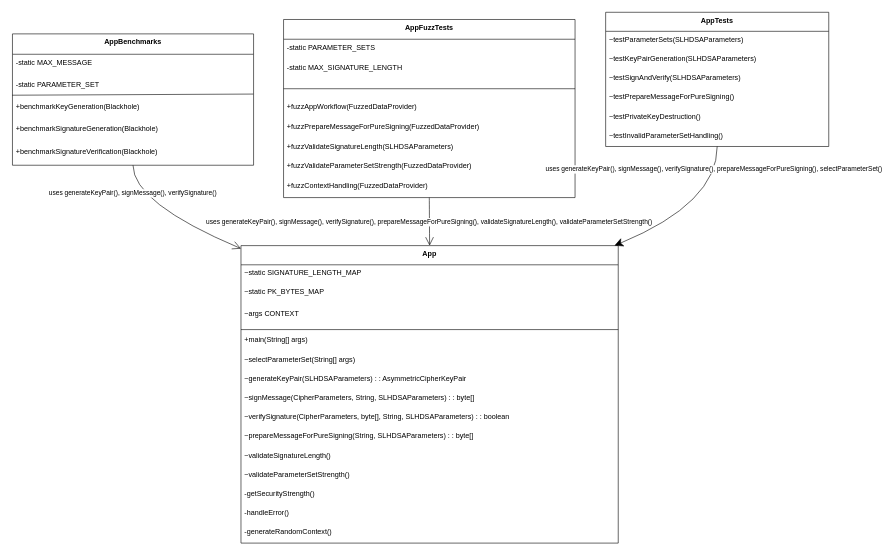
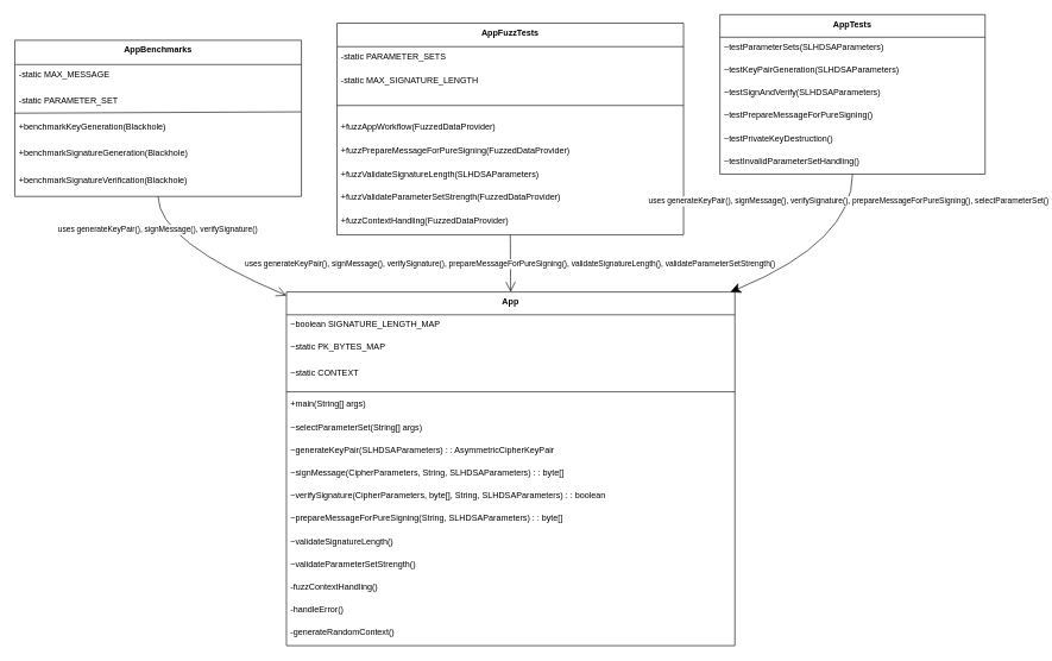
  <mxCell id="0" />
  <mxCell id="1" parent="0" />
  <mxCell id="2" value="App" style="swimlane;fontStyle=1;align=center;verticalAlign=top;childLayout=stackLayout;horizontal=1;startSize=32;horizontalStack=0;resizeParent=1;resizeParentMax=0;resizeLast=0;collapsible=0;marginBottom=0;" vertex="1" parent="1"><mxGeometry x="401" y="409" width="629" height="496" as="geometry" /></mxCell>
- <mxCell id="3" value="~static SIGNATURE_LENGTH_MAP" style="text;strokeColor=none;fillColor=none;align=left;verticalAlign=top;spacingLeft=4;spacingRight=4;overflow=hidden;rotatable=0;points=[[0,0.5],[1,0.5]];portConstraint=eastwest;" vertex="1" parent="2"><mxGeometry y="32" width="629" height="32" as="geometry" /></mxCell>
+ <mxCell id="3" value="~boolean SIGNATURE_LENGTH_MAP" style="text;strokeColor=none;fillColor=none;align=left;verticalAlign=top;spacingLeft=4;spacingRight=4;overflow=hidden;rotatable=0;points=[[0,0.5],[1,0.5]];portConstraint=eastwest;" vertex="1" parent="2"><mxGeometry y="32" width="629" height="32" as="geometry" /></mxCell>
  <mxCell id="4" value="~static PK_BYTES_MAP" style="text;strokeColor=none;fillColor=none;align=left;verticalAlign=top;spacingLeft=4;spacingRight=4;overflow=hidden;rotatable=0;points=[[0,0.5],[1,0.5]];portConstraint=eastwest;" vertex="1" parent="2"><mxGeometry y="64" width="629" height="36" as="geometry" /></mxCell>
- <mxCell id="5" value="~args CONTEXT" style="text;strokeColor=none;fillColor=none;align=left;verticalAlign=top;spacingLeft=4;spacingRight=4;overflow=hidden;rotatable=0;points=[[0,0.5],[1,0.5]];portConstraint=eastwest;" vertex="1" parent="2"><mxGeometry y="100" width="629" height="36" as="geometry" /></mxCell>
+ <mxCell id="5" value="~static CONTEXT" style="text;strokeColor=none;fillColor=none;align=left;verticalAlign=top;spacingLeft=4;spacingRight=4;overflow=hidden;rotatable=0;points=[[0,0.5],[1,0.5]];portConstraint=eastwest;" vertex="1" parent="2"><mxGeometry y="100" width="629" height="36" as="geometry" /></mxCell>
  <mxCell id="6" style="line;strokeWidth=1;fillColor=none;align=left;verticalAlign=middle;spacingTop=-1;spacingLeft=3;spacingRight=3;rotatable=0;labelPosition=right;points=[];portConstraint=eastwest;strokeColor=inherit;" vertex="1" parent="2"><mxGeometry y="136" width="629" height="8" as="geometry" /></mxCell>
  <mxCell id="7" value="+main(String[] args)" style="text;strokeColor=none;fillColor=none;align=left;verticalAlign=top;spacingLeft=4;spacingRight=4;overflow=hidden;rotatable=0;points=[[0,0.5],[1,0.5]];portConstraint=eastwest;" vertex="1" parent="2"><mxGeometry y="144" width="629" height="32" as="geometry" /></mxCell>
  <mxCell id="8" value="~selectParameterSet(String[] args)" style="text;strokeColor=none;fillColor=none;align=left;verticalAlign=top;spacingLeft=4;spacingRight=4;overflow=hidden;rotatable=0;points=[[0,0.5],[1,0.5]];portConstraint=eastwest;" vertex="1" parent="2"><mxGeometry y="176" width="629" height="32" as="geometry" /></mxCell>
  <mxCell id="9" value="~generateKeyPair(SLHDSAParameters) : : AsymmetricCipherKeyPair" style="text;strokeColor=none;fillColor=none;align=left;verticalAlign=top;spacingLeft=4;spacingRight=4;overflow=hidden;rotatable=0;points=[[0,0.5],[1,0.5]];portConstraint=eastwest;" vertex="1" parent="2"><mxGeometry y="208" width="629" height="32" as="geometry" /></mxCell>
  <mxCell id="10" value="~signMessage(CipherParameters, String, SLHDSAParameters) : : byte[]" style="text;strokeColor=none;fillColor=none;align=left;verticalAlign=top;spacingLeft=4;spacingRight=4;overflow=hidden;rotatable=0;points=[[0,0.5],[1,0.5]];portConstraint=eastwest;" vertex="1" parent="2"><mxGeometry y="240" width="629" height="32" as="geometry" /></mxCell>
  <mxCell id="11" value="~verifySignature(CipherParameters, byte[], String, SLHDSAParameters) : : boolean" style="text;strokeColor=none;fillColor=none;align=left;verticalAlign=top;spacingLeft=4;spacingRight=4;overflow=hidden;rotatable=0;points=[[0,0.5],[1,0.5]];portConstraint=eastwest;" vertex="1" parent="2"><mxGeometry y="272" width="629" height="32" as="geometry" /></mxCell>
  <mxCell id="12" value="~prepareMessageForPureSigning(String, SLHDSAParameters) : : byte[]" style="text;strokeColor=none;fillColor=none;align=left;verticalAlign=top;spacingLeft=4;spacingRight=4;overflow=hidden;rotatable=0;points=[[0,0.5],[1,0.5]];portConstraint=eastwest;" vertex="1" parent="2"><mxGeometry y="304" width="629" height="32" as="geometry" /></mxCell>
  <mxCell id="13" value="~validateSignatureLength()" style="text;strokeColor=none;fillColor=none;align=left;verticalAlign=top;spacingLeft=4;spacingRight=4;overflow=hidden;rotatable=0;points=[[0,0.5],[1,0.5]];portConstraint=eastwest;" vertex="1" parent="2"><mxGeometry y="336" width="629" height="32" as="geometry" /></mxCell>
  <mxCell id="14" value="~validateParameterSetStrength()" style="text;strokeColor=none;fillColor=none;align=left;verticalAlign=top;spacingLeft=4;spacingRight=4;overflow=hidden;rotatable=0;points=[[0,0.5],[1,0.5]];portConstraint=eastwest;" vertex="1" parent="2"><mxGeometry y="368" width="629" height="32" as="geometry" /></mxCell>
- <mxCell id="15" value="-getSecurityStrength()" style="text;strokeColor=none;fillColor=none;align=left;verticalAlign=top;spacingLeft=4;spacingRight=4;overflow=hidden;rotatable=0;points=[[0,0.5],[1,0.5]];portConstraint=eastwest;" vertex="1" parent="2"><mxGeometry y="400" width="629" height="32" as="geometry" /></mxCell>
+ <mxCell id="15" value="-fuzzContextHandling()" style="text;strokeColor=none;fillColor=none;align=left;verticalAlign=top;spacingLeft=4;spacingRight=4;overflow=hidden;rotatable=0;points=[[0,0.5],[1,0.5]];portConstraint=eastwest;" vertex="1" parent="2"><mxGeometry y="400" width="629" height="32" as="geometry" /></mxCell>
  <mxCell id="16" value="-handleError()" style="text;strokeColor=none;fillColor=none;align=left;verticalAlign=top;spacingLeft=4;spacingRight=4;overflow=hidden;rotatable=0;points=[[0,0.5],[1,0.5]];portConstraint=eastwest;" vertex="1" parent="2"><mxGeometry y="432" width="629" height="32" as="geometry" /></mxCell>
  <mxCell id="17" value="-generateRandomContext()" style="text;strokeColor=none;fillColor=none;align=left;verticalAlign=top;spacingLeft=4;spacingRight=4;overflow=hidden;rotatable=0;points=[[0,0.5],[1,0.5]];portConstraint=eastwest;" vertex="1" parent="2"><mxGeometry y="464" width="629" height="32" as="geometry" /></mxCell>
  <mxCell id="18" value="AppBenchmarks" style="swimlane;fontStyle=1;align=center;verticalAlign=top;childLayout=stackLayout;horizontal=1;startSize=34;horizontalStack=0;resizeParent=1;resizeParentMax=0;resizeLast=0;collapsible=0;marginBottom=0;" vertex="1" parent="1"><mxGeometry x="20" y="56" width="402" height="219" as="geometry" /></mxCell>
  <mxCell id="19" value="-static MAX_MESSAGE" style="text;strokeColor=none;fillColor=none;align=left;verticalAlign=top;spacingLeft=4;spacingRight=4;overflow=hidden;rotatable=0;points=[[0,0.5],[1,0.5]];portConstraint=eastwest;" vertex="1" parent="18"><mxGeometry y="34" width="402" height="37" as="geometry" /></mxCell>
  <mxCell id="20" value="-static PARAMETER_SET" style="text;strokeColor=none;fillColor=none;align=left;verticalAlign=top;spacingLeft=4;spacingRight=4;overflow=hidden;rotatable=0;points=[[0,0.5],[1,0.5]];portConstraint=eastwest;" vertex="1" parent="18"><mxGeometry y="71" width="402" height="37" as="geometry" /></mxCell>
  <mxCell id="21" value="+benchmarkKeyGeneration(Blackhole)" style="text;strokeColor=none;fillColor=none;align=left;verticalAlign=top;spacingLeft=4;spacingRight=4;overflow=hidden;rotatable=0;points=[[0,0.5],[1,0.5]];portConstraint=eastwest;" vertex="1" parent="18"><mxGeometry y="108" width="402" height="37" as="geometry" /></mxCell>
  <mxCell id="22" value="+benchmarkSignatureGeneration(Blackhole)" style="text;strokeColor=none;fillColor=none;align=left;verticalAlign=top;spacingLeft=4;spacingRight=4;overflow=hidden;rotatable=0;points=[[0,0.5],[1,0.5]];portConstraint=eastwest;" vertex="1" parent="18"><mxGeometry y="145" width="402" height="37" as="geometry" /></mxCell>
  <mxCell id="23" value="+benchmarkSignatureVerification(Blackhole)" style="text;strokeColor=none;fillColor=none;align=left;verticalAlign=top;spacingLeft=4;spacingRight=4;overflow=hidden;rotatable=0;points=[[0,0.5],[1,0.5]];portConstraint=eastwest;" vertex="1" parent="18"><mxGeometry y="182" width="402" height="37" as="geometry" /></mxCell>
  <mxCell id="24" value="" style="endArrow=none;html=1;rounded=0;exitX=0.999;exitY=0.793;exitDx=0;exitDy=0;entryX=-0.001;entryY=0.844;entryDx=0;entryDy=0;exitPerimeter=0;entryPerimeter=0;" edge="1" parent="18" source="20" target="20"><mxGeometry width="50" height="50" relative="1" as="geometry"><mxPoint x="410" y="134" as="sourcePoint" /><mxPoint x="380.0" y="134" as="targetPoint" /></mxGeometry></mxCell>
  <mxCell id="25" value="AppFuzzTests" style="swimlane;fontStyle=1;align=center;verticalAlign=top;childLayout=stackLayout;horizontal=1;startSize=32.923;horizontalStack=0;resizeParent=1;resizeParentMax=0;resizeLast=0;collapsible=0;marginBottom=0;" vertex="1" parent="1"><mxGeometry x="472" y="32" width="486" height="296.923" as="geometry" /></mxCell>
  <mxCell id="26" value="-static PARAMETER_SETS" style="text;strokeColor=none;fillColor=none;align=left;verticalAlign=top;spacingLeft=4;spacingRight=4;overflow=hidden;rotatable=0;points=[[0,0.5],[1,0.5]];portConstraint=eastwest;" vertex="1" parent="25"><mxGeometry y="32.923" width="486" height="33" as="geometry" /></mxCell>
  <mxCell id="27" value="-static MAX_SIGNATURE_LENGTH" style="text;strokeColor=none;fillColor=none;align=left;verticalAlign=top;spacingLeft=4;spacingRight=4;overflow=hidden;rotatable=0;points=[[0,0.5],[1,0.5]];portConstraint=eastwest;" vertex="1" parent="25"><mxGeometry y="65.923" width="486" height="33" as="geometry" /></mxCell>
  <mxCell id="28" style="text;strokeColor=none;fillColor=none;align=left;verticalAlign=top;spacingLeft=4;spacingRight=4;overflow=hidden;rotatable=0;points=[[0,0.5],[1,0.5]];portConstraint=eastwest;" vertex="1" parent="25"><mxGeometry y="98.923" width="486" height="33" as="geometry" /></mxCell>
  <mxCell id="29" value="+fuzzAppWorkflow(FuzzedDataProvider)" style="text;strokeColor=none;fillColor=none;align=left;verticalAlign=top;spacingLeft=4;spacingRight=4;overflow=hidden;rotatable=0;points=[[0,0.5],[1,0.5]];portConstraint=eastwest;" vertex="1" parent="25"><mxGeometry y="131.923" width="486" height="33" as="geometry" /></mxCell>
  <mxCell id="30" value="+fuzzPrepareMessageForPureSigning(FuzzedDataProvider)" style="text;strokeColor=none;fillColor=none;align=left;verticalAlign=top;spacingLeft=4;spacingRight=4;overflow=hidden;rotatable=0;points=[[0,0.5],[1,0.5]];portConstraint=eastwest;" vertex="1" parent="25"><mxGeometry y="164.923" width="486" height="33" as="geometry" /></mxCell>
  <mxCell id="31" value="+fuzzValidateSignatureLength(SLHDSAParameters)" style="text;strokeColor=none;fillColor=none;align=left;verticalAlign=top;spacingLeft=4;spacingRight=4;overflow=hidden;rotatable=0;points=[[0,0.5],[1,0.5]];portConstraint=eastwest;" vertex="1" parent="25"><mxGeometry y="197.923" width="486" height="33" as="geometry" /></mxCell>
  <mxCell id="32" value="+fuzzValidateParameterSetStrength(FuzzedDataProvider)" style="text;strokeColor=none;fillColor=none;align=left;verticalAlign=top;spacingLeft=4;spacingRight=4;overflow=hidden;rotatable=0;points=[[0,0.5],[1,0.5]];portConstraint=eastwest;" vertex="1" parent="25"><mxGeometry y="230.923" width="486" height="33" as="geometry" /></mxCell>
  <mxCell id="33" value="+fuzzContextHandling(FuzzedDataProvider)" style="text;strokeColor=none;fillColor=none;align=left;verticalAlign=top;spacingLeft=4;spacingRight=4;overflow=hidden;rotatable=0;points=[[0,0.5],[1,0.5]];portConstraint=eastwest;" vertex="1" parent="25"><mxGeometry y="263.923" width="486" height="33" as="geometry" /></mxCell>
  <mxCell id="34" value="" style="endArrow=none;html=1;rounded=0;entryX=0;entryY=0.5;entryDx=0;entryDy=0;exitX=1;exitY=0.5;exitDx=0;exitDy=0;" edge="1" parent="25" source="28" target="28"><mxGeometry width="50" height="50" relative="1" as="geometry"><mxPoint x="486" y="82.423" as="sourcePoint" /><mxPoint y="82.423" as="targetPoint" /><Array as="points" /></mxGeometry></mxCell>
  <mxCell id="35" value="AppTests" style="swimlane;fontStyle=1;align=center;verticalAlign=top;childLayout=stackLayout;horizontal=1;startSize=31.733;horizontalStack=0;resizeParent=1;resizeParentMax=0;resizeLast=0;collapsible=0;marginBottom=0;" vertex="1" parent="1"><mxGeometry x="1009" y="20" width="372" height="223.733" as="geometry" /></mxCell>
  <mxCell id="36" value="~testParameterSets(SLHDSAParameters)" style="text;strokeColor=none;fillColor=none;align=left;verticalAlign=top;spacingLeft=4;spacingRight=4;overflow=hidden;rotatable=0;points=[[0,0.5],[1,0.5]];portConstraint=eastwest;" vertex="1" parent="35"><mxGeometry y="31.733" width="372" height="32" as="geometry" /></mxCell>
  <mxCell id="37" value="~testKeyPairGeneration(SLHDSAParameters)" style="text;strokeColor=none;fillColor=none;align=left;verticalAlign=top;spacingLeft=4;spacingRight=4;overflow=hidden;rotatable=0;points=[[0,0.5],[1,0.5]];portConstraint=eastwest;" vertex="1" parent="35"><mxGeometry y="63.733" width="372" height="32" as="geometry" /></mxCell>
  <mxCell id="38" value="~testSignAndVerify(SLHDSAParameters)" style="text;strokeColor=none;fillColor=none;align=left;verticalAlign=top;spacingLeft=4;spacingRight=4;overflow=hidden;rotatable=0;points=[[0,0.5],[1,0.5]];portConstraint=eastwest;" vertex="1" parent="35"><mxGeometry y="95.733" width="372" height="32" as="geometry" /></mxCell>
  <mxCell id="39" value="~testPrepareMessageForPureSigning()" style="text;strokeColor=none;fillColor=none;align=left;verticalAlign=top;spacingLeft=4;spacingRight=4;overflow=hidden;rotatable=0;points=[[0,0.5],[1,0.5]];portConstraint=eastwest;" vertex="1" parent="35"><mxGeometry y="127.733" width="372" height="32" as="geometry" /></mxCell>
  <mxCell id="40" value="~testPrivateKeyDestruction()" style="text;strokeColor=none;fillColor=none;align=left;verticalAlign=top;spacingLeft=4;spacingRight=4;overflow=hidden;rotatable=0;points=[[0,0.5],[1,0.5]];portConstraint=eastwest;" vertex="1" parent="35"><mxGeometry y="159.733" width="372" height="32" as="geometry" /></mxCell>
  <mxCell id="41" value="~testInvalidParameterSetHandling()" style="text;strokeColor=none;fillColor=none;align=left;verticalAlign=top;spacingLeft=4;spacingRight=4;overflow=hidden;rotatable=0;points=[[0,0.5],[1,0.5]];portConstraint=eastwest;" vertex="1" parent="35"><mxGeometry y="191.733" width="372" height="32" as="geometry" /></mxCell>
  <mxCell id="42" value="uses generateKeyPair(), signMessage(), verifySignature()" style="curved=1;startArrow=none;endArrow=open;endSize=12;exitX=0.5;exitY=1;entryX=0;entryY=0.01;rounded=0;" edge="1" parent="1" source="18" target="2"><mxGeometry x="-0.652" relative="1" as="geometry"><Array as="points"><mxPoint x="221" y="338" /></Array><mxPoint y="1" as="offset" /></mxGeometry></mxCell>
  <mxCell id="43" value="uses generateKeyPair(), signMessage(), verifySignature(), prepareMessageForPureSigning(), validateSignatureLength(), validateParameterSetStrength()" style="curved=1;startArrow=none;endArrow=open;endSize=12;exitX=0.5;exitY=1;entryX=0.5;entryY=0;rounded=0;" edge="1" parent="1" source="25" target="2"><mxGeometry x="-0.001" relative="1" as="geometry"><Array as="points" /><mxPoint as="offset" /></mxGeometry></mxCell>
  <mxCell id="44" value="uses generateKeyPair(), signMessage(), verifySignature(), prepareMessageForPureSigning(), selectParameterSet()" style="curved=1;startArrow=none;endArrow=classic;endSize=12;exitX=0.5;exitY=1;entryX=0.99;entryY=0;rounded=0;" edge="1" parent="1" source="35" target="2"><mxGeometry x="-0.741" y="-5" relative="1" as="geometry"><Array as="points"><mxPoint x="1195" y="338" /></Array><mxPoint y="1" as="offset" /></mxGeometry></mxCell>
